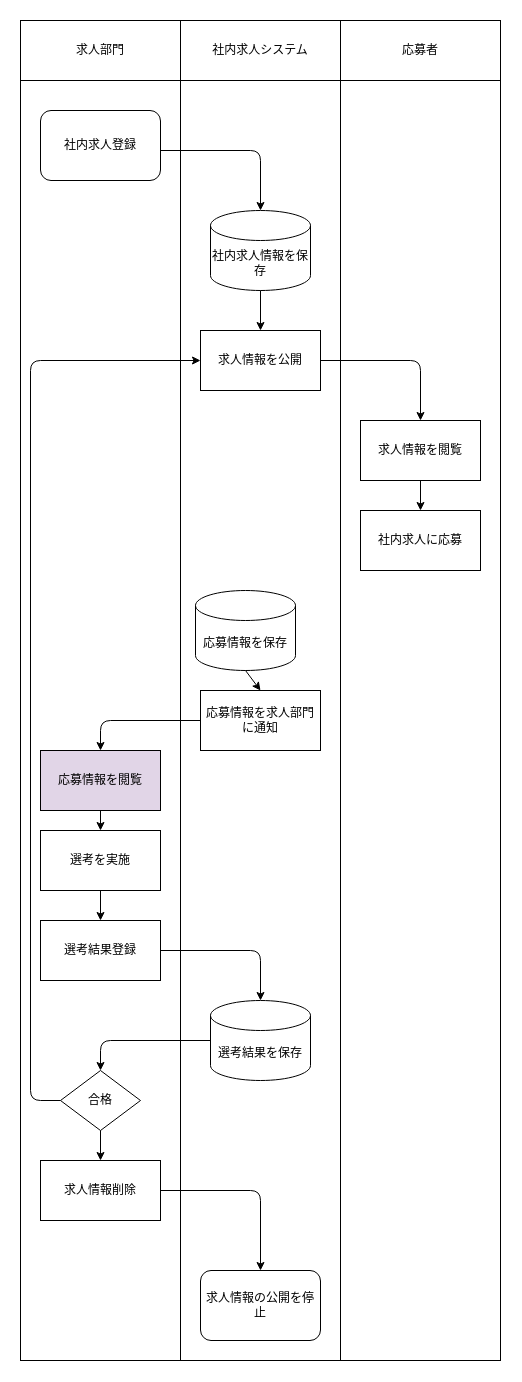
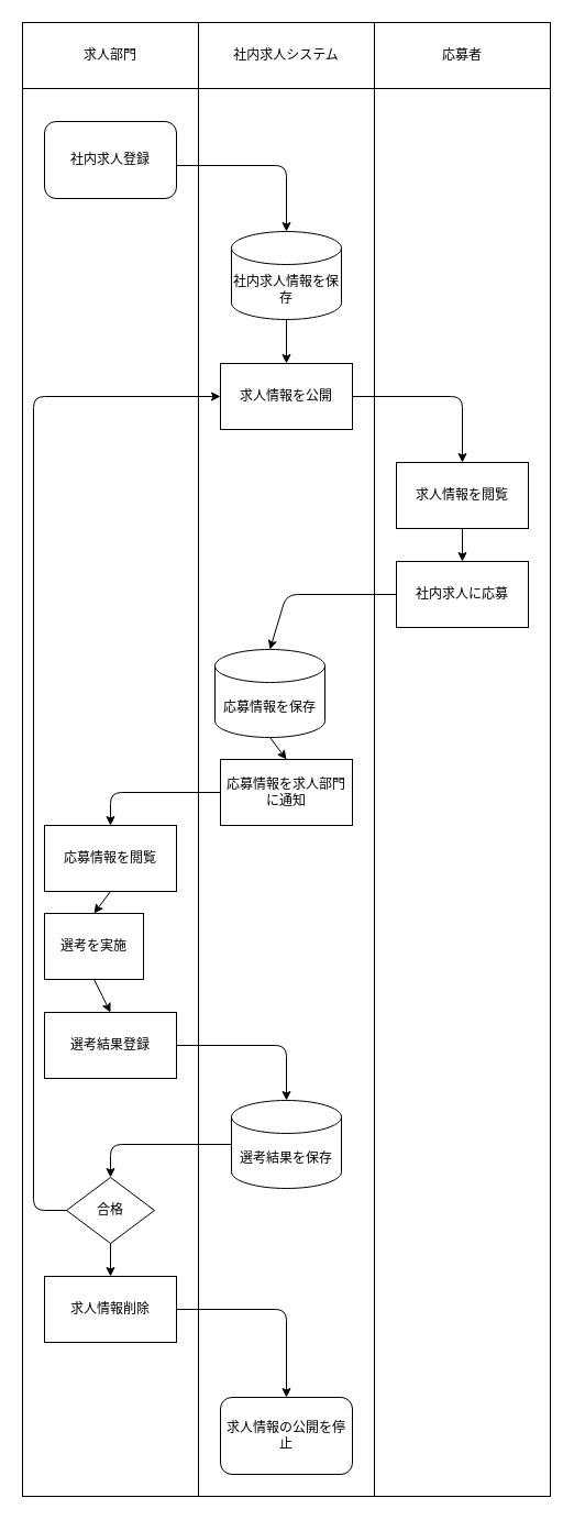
  <mxCell id="0" />
  <mxCell id="1" parent="0" />
  <mxCell id="2" value="求人部門" style="rounded=0;whiteSpace=wrap;html=1;" vertex="1" parent="1"><mxGeometry x="20" y="20" width="160" height="60" as="geometry" /></mxCell>
  <mxCell id="3" value="社内求人システム" style="rounded=0;whiteSpace=wrap;html=1;" vertex="1" parent="1"><mxGeometry x="180" y="20" width="160" height="60" as="geometry" /></mxCell>
  <mxCell id="4" value="応募者" style="rounded=0;whiteSpace=wrap;html=1;" vertex="1" parent="1"><mxGeometry x="340" y="20" width="160" height="60" as="geometry" /></mxCell>
  <mxCell id="5" value="" style="rounded=0;whiteSpace=wrap;html=1;" vertex="1" parent="1"><mxGeometry x="20" y="80" width="160" height="1280" as="geometry" /></mxCell>
  <mxCell id="6" value="" style="rounded=0;whiteSpace=wrap;html=1;" vertex="1" parent="1"><mxGeometry x="180" y="80" width="160" height="1280" as="geometry" /></mxCell>
  <mxCell id="7" value="" style="rounded=0;whiteSpace=wrap;html=1;" vertex="1" parent="1"><mxGeometry x="340" y="80" width="160" height="1280" as="geometry" /></mxCell>
  <mxCell id="8" value="社内求人登録" style="rounded=1;whiteSpace=wrap;html=1;" vertex="1" parent="1"><mxGeometry x="40" y="110" width="120" height="70" as="geometry" /></mxCell>
  <mxCell id="9" value="社内求人情報を保存" style="shape=cylinder3;whiteSpace=wrap;html=1;boundedLbl=1;backgroundOutline=1;size=15;" vertex="1" parent="1"><mxGeometry x="210" y="210" width="100" height="80" as="geometry" /></mxCell>
  <mxCell id="10" value="求人情報を公開" style="rounded=0;whiteSpace=wrap;html=1;" vertex="1" parent="1"><mxGeometry x="200" y="330" width="120" height="60" as="geometry" /></mxCell>
  <mxCell id="11" value="求人情報を閲覧" style="rounded=0;whiteSpace=wrap;html=1;" vertex="1" parent="1"><mxGeometry x="360" y="420" width="120" height="60" as="geometry" /></mxCell>
  <mxCell id="12" value="社内求人に応募" style="rounded=0;whiteSpace=wrap;html=1;" vertex="1" parent="1"><mxGeometry x="360" y="510" width="120" height="60" as="geometry" /></mxCell>
  <mxCell id="13" value="応募情報を保存" style="shape=cylinder3;whiteSpace=wrap;html=1;boundedLbl=1;backgroundOutline=1;size=15;" vertex="1" parent="1"><mxGeometry x="195" y="590" width="100" height="80" as="geometry" /></mxCell>
  <mxCell id="14" value="応募情報を求人部門に通知" style="rounded=0;whiteSpace=wrap;html=1;" vertex="1" parent="1"><mxGeometry x="200" y="690" width="120" height="60" as="geometry" /></mxCell>
- <mxCell id="15" value="応募情報を閲覧" style="rounded=0;whiteSpace=wrap;html=1;fillColor=#e1d5e7;" vertex="1" parent="1"><mxGeometry x="40" y="750" width="120" height="60" as="geometry" /></mxCell>
- <mxCell id="16" value="選考を実施" style="rounded=0;whiteSpace=wrap;html=1;" vertex="1" parent="1"><mxGeometry x="40" y="830" width="120" height="60" as="geometry" /></mxCell>
+ <mxCell id="15" value="応募情報を閲覧" style="rounded=0;whiteSpace=wrap;html=1;" vertex="1" parent="1"><mxGeometry x="40" y="750" width="120" height="60" as="geometry" /></mxCell>
+ <mxCell id="16" value="選考を実施" style="rounded=0;whiteSpace=wrap;html=1;" vertex="1" parent="1"><mxGeometry x="40" y="830" width="90" height="60" as="geometry" /></mxCell>
  <mxCell id="17" value="求人情報の公開を停止" style="rounded=1;whiteSpace=wrap;html=1;" vertex="1" parent="1"><mxGeometry x="200" y="1270" width="120" height="70" as="geometry" /></mxCell>
  <mxCell id="18" value="" style="endArrow=classic;html=1;" edge="1" parent="1"><mxGeometry width="50" height="50" relative="1" as="geometry"><mxPoint x="160" y="150" as="sourcePoint" /><mxPoint x="260" y="210" as="targetPoint" /><Array as="points"><mxPoint x="260" y="150" /></Array></mxGeometry></mxCell>
  <mxCell id="19" value="" style="endArrow=classic;html=1;" edge="1" parent="1" target="10"><mxGeometry width="50" height="50" relative="1" as="geometry"><mxPoint x="260" y="290" as="sourcePoint" /><mxPoint x="310" y="240" as="targetPoint" /></mxGeometry></mxCell>
  <mxCell id="20" value="" style="endArrow=classic;html=1;" edge="1" parent="1"><mxGeometry width="50" height="50" relative="1" as="geometry"><mxPoint x="320" y="360" as="sourcePoint" /><mxPoint x="420" y="420" as="targetPoint" /><Array as="points"><mxPoint x="420" y="360" /></Array></mxGeometry></mxCell>
  <mxCell id="21" value="" style="endArrow=classic;html=1;exitX=0.5;exitY=1;exitDx=0;exitDy=0;entryX=0.5;entryY=0;entryDx=0;entryDy=0;" edge="1" parent="1" source="11" target="12"><mxGeometry width="50" height="50" relative="1" as="geometry"><mxPoint x="270" y="300" as="sourcePoint" /><mxPoint x="270" y="340" as="targetPoint" /></mxGeometry></mxCell>
+ <mxCell id="22" value="" style="endArrow=classic;html=1;exitX=0;exitY=0.5;exitDx=0;exitDy=0;entryX=0.5;entryY=0;entryDx=0;entryDy=0;entryPerimeter=0;" edge="1" parent="1" source="12" target="13"><mxGeometry width="50" height="50" relative="1" as="geometry"><mxPoint x="330" y="710" as="sourcePoint" /><mxPoint x="380" y="660" as="targetPoint" /><Array as="points"><mxPoint x="260" y="540" /></Array></mxGeometry></mxCell>
  <mxCell id="23" value="" style="endArrow=classic;html=1;exitX=0.5;exitY=1;exitDx=0;exitDy=0;entryX=0.5;entryY=0;entryDx=0;entryDy=0;exitPerimeter=0;" edge="1" parent="1" source="13" target="14"><mxGeometry width="50" height="50" relative="1" as="geometry"><mxPoint x="430" y="490" as="sourcePoint" /><mxPoint x="430" y="520" as="targetPoint" /></mxGeometry></mxCell>
  <mxCell id="24" value="" style="endArrow=classic;html=1;exitX=0;exitY=0.5;exitDx=0;exitDy=0;" edge="1" parent="1" source="14"><mxGeometry width="50" height="50" relative="1" as="geometry"><mxPoint x="200" y="740" as="sourcePoint" /><mxPoint x="100" y="750" as="targetPoint" /><Array as="points"><mxPoint x="100" y="720" /><mxPoint x="100" y="750" /></Array></mxGeometry></mxCell>
  <mxCell id="25" value="" style="endArrow=classic;html=1;exitX=0.5;exitY=1;exitDx=0;exitDy=0;entryX=0.5;entryY=0;entryDx=0;entryDy=0;" edge="1" parent="1" source="15" target="16"><mxGeometry width="50" height="50" relative="1" as="geometry"><mxPoint x="270" y="710" as="sourcePoint" /><mxPoint x="270" y="730" as="targetPoint" /></mxGeometry></mxCell>
  <mxCell id="26" value="" style="endArrow=classic;html=1;exitX=0.5;exitY=1;exitDx=0;exitDy=0;entryX=0.5;entryY=0;entryDx=0;entryDy=0;" edge="1" parent="1" source="16" target="32"><mxGeometry width="50" height="50" relative="1" as="geometry"><mxPoint x="110" y="890" as="sourcePoint" /><mxPoint x="100" y="990" as="targetPoint" /></mxGeometry></mxCell>
  <mxCell id="27" value="合格" style="rhombus;whiteSpace=wrap;html=1;" vertex="1" parent="1"><mxGeometry x="60" y="1070" width="80" height="60" as="geometry" /></mxCell>
  <mxCell id="28" value="" style="endArrow=classic;html=1;exitX=0;exitY=0.5;exitDx=0;exitDy=0;entryX=0;entryY=0.5;entryDx=0;entryDy=0;" edge="1" parent="1" source="27" target="10"><mxGeometry width="50" height="50" relative="1" as="geometry"><mxPoint x="110" y="980" as="sourcePoint" /><mxPoint x="110" y="1000" as="targetPoint" /><Array as="points"><mxPoint x="30" y="1100" /><mxPoint x="30" y="360" /></Array></mxGeometry></mxCell>
  <mxCell id="29" value="求人情報削除" style="rounded=0;whiteSpace=wrap;html=1;" vertex="1" parent="1"><mxGeometry x="40" y="1160" width="120" height="60" as="geometry" /></mxCell>
  <mxCell id="30" value="" style="endArrow=classic;html=1;exitX=0.5;exitY=1;exitDx=0;exitDy=0;" edge="1" parent="1" source="27" target="29"><mxGeometry width="50" height="50" relative="1" as="geometry"><mxPoint x="110" y="980" as="sourcePoint" /><mxPoint x="110" y="1000" as="targetPoint" /></mxGeometry></mxCell>
  <mxCell id="31" value="選考結果を保存" style="shape=cylinder3;whiteSpace=wrap;html=1;boundedLbl=1;backgroundOutline=1;size=15;" vertex="1" parent="1"><mxGeometry x="210" y="1000" width="100" height="80" as="geometry" /></mxCell>
  <mxCell id="32" value="選考結果登録" style="rounded=0;whiteSpace=wrap;html=1;" vertex="1" parent="1"><mxGeometry x="40" y="920" width="120" height="60" as="geometry" /></mxCell>
  <mxCell id="33" value="" style="endArrow=classic;html=1;exitX=1;exitY=0.5;exitDx=0;exitDy=0;entryX=0.5;entryY=0;entryDx=0;entryDy=0;entryPerimeter=0;" edge="1" parent="1" source="32" target="31"><mxGeometry width="50" height="50" relative="1" as="geometry"><mxPoint x="110" y="900" as="sourcePoint" /><mxPoint x="110" y="930" as="targetPoint" /><Array as="points"><mxPoint x="260" y="950" /></Array></mxGeometry></mxCell>
  <mxCell id="34" value="" style="endArrow=classic;html=1;exitX=0;exitY=0.5;exitDx=0;exitDy=0;entryX=0.5;entryY=0;entryDx=0;entryDy=0;exitPerimeter=0;" edge="1" parent="1" source="31" target="27"><mxGeometry width="50" height="50" relative="1" as="geometry"><mxPoint x="110" y="900" as="sourcePoint" /><mxPoint x="110" y="930" as="targetPoint" /><Array as="points"><mxPoint x="100" y="1040" /></Array></mxGeometry></mxCell>
  <mxCell id="35" value="" style="endArrow=classic;html=1;exitX=1;exitY=0.5;exitDx=0;exitDy=0;entryX=0.5;entryY=0;entryDx=0;entryDy=0;" edge="1" parent="1" source="29" target="17"><mxGeometry width="50" height="50" relative="1" as="geometry"><mxPoint x="110" y="1140" as="sourcePoint" /><mxPoint x="110" y="1170" as="targetPoint" /><Array as="points"><mxPoint x="260" y="1190" /></Array></mxGeometry></mxCell>
